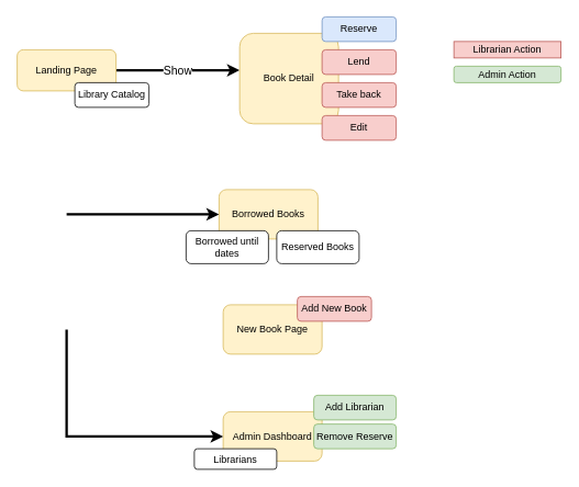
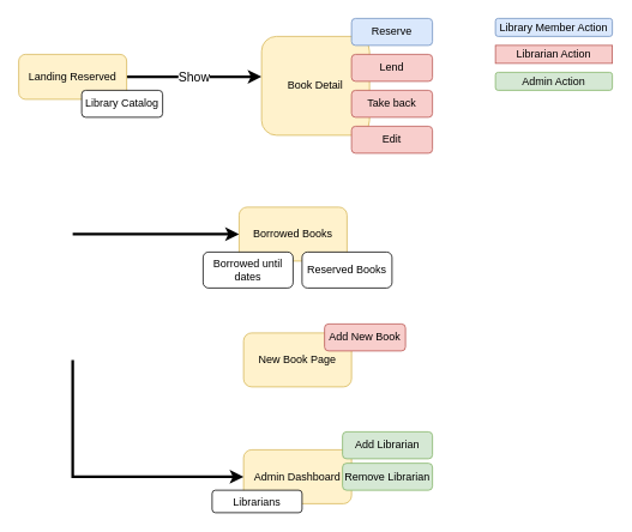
  <mxCell id="0" />
  <mxCell id="1" parent="0" />
  <mxCell id="2" value="&lt;font style=&quot;font-size: 14px;&quot;&gt;Show&lt;/font&gt;" style="edgeStyle=orthogonalEdgeStyle;rounded=0;orthogonalLoop=1;jettySize=auto;html=1;entryX=0;entryY=0.409;entryDx=0;entryDy=0;entryPerimeter=0;strokeWidth=3;" parent="1" source="3" target="5" edge="1"><mxGeometry relative="1" as="geometry"><Array as="points"><mxPoint x="230" y="85" /><mxPoint x="230" y="85" /></Array></mxGeometry></mxCell>
- <mxCell id="3" value="Landing Page" style="rounded=1;whiteSpace=wrap;html=1;fillColor=#fff2cc;strokeColor=#d6b656;" parent="1" vertex="1"><mxGeometry x="20" y="60" width="120" height="50" as="geometry" /></mxCell>
+ <mxCell id="3" value="Landing Reserved" style="rounded=1;whiteSpace=wrap;html=1;fillColor=#fff2cc;strokeColor=#d6b656;" parent="1" vertex="1"><mxGeometry x="20" y="60" width="120" height="50" as="geometry" /></mxCell>
  <mxCell id="4" value="Library Catalog" style="rounded=1;whiteSpace=wrap;html=1;" parent="1" vertex="1"><mxGeometry x="90" y="100" width="90" height="30" as="geometry" /></mxCell>
  <mxCell id="5" value="Book Detail" style="rounded=1;whiteSpace=wrap;html=1;fillColor=#fff2cc;strokeColor=#d6b656;" parent="1" vertex="1"><mxGeometry x="290" y="40" width="120" height="110" as="geometry" /></mxCell>
  <mxCell id="6" value="Reserve" style="rounded=1;whiteSpace=wrap;html=1;fillColor=#dae8fc;strokeColor=#6c8ebf;" parent="1" vertex="1"><mxGeometry x="390" y="20" width="90" height="30" as="geometry" /></mxCell>
  <mxCell id="7" value="Lend" style="rounded=1;whiteSpace=wrap;html=1;fillColor=#f8cecc;strokeColor=#b85450;" parent="1" vertex="1"><mxGeometry x="390" y="60" width="90" height="30" as="geometry" /></mxCell>
  <mxCell id="8" value="Take back" style="rounded=1;whiteSpace=wrap;html=1;fillColor=#f8cecc;strokeColor=#b85450;" parent="1" vertex="1"><mxGeometry x="390" y="100" width="90" height="30" as="geometry" /></mxCell>
  <mxCell id="9" value="Edit" style="rounded=1;whiteSpace=wrap;html=1;fillColor=#f8cecc;strokeColor=#b85450;" parent="1" vertex="1"><mxGeometry x="390" y="140" width="90" height="30" as="geometry" /></mxCell>
  <mxCell id="10" value="Borrowed Books" style="rounded=1;whiteSpace=wrap;html=1;fillColor=#fff2cc;strokeColor=#d6b656;" parent="1" vertex="1"><mxGeometry x="265" y="230" width="120" height="60" as="geometry" /></mxCell>
  <mxCell id="11" value="Borrowed until&lt;br&gt;dates" style="rounded=1;whiteSpace=wrap;html=1;" parent="1" vertex="1"><mxGeometry x="225" y="280" width="100" height="40" as="geometry" /></mxCell>
  <mxCell id="12" value="Reserved Books" style="rounded=1;whiteSpace=wrap;html=1;" parent="1" vertex="1"><mxGeometry x="335" y="280" width="100" height="40" as="geometry" /></mxCell>
  <mxCell id="13" value="New Book Page" style="rounded=1;whiteSpace=wrap;html=1;fillColor=#fff2cc;strokeColor=#d6b656;" parent="1" vertex="1"><mxGeometry x="270" y="370" width="120" height="60" as="geometry" /></mxCell>
+ <mxCell id="14" value="Library Member Action" style="rounded=1;whiteSpace=wrap;html=1;fillColor=#dae8fc;strokeColor=#6c8ebf;" parent="1" vertex="1"><mxGeometry x="550" y="20" width="130" height="20" as="geometry" /></mxCell>
  <mxCell id="15" value="Librarian Action" style="whiteSpace=wrap;html=1;fillColor=#f8cecc;strokeColor=#b85450;rounded=0;" parent="1" vertex="1"><mxGeometry x="550" y="50" width="130" height="20" as="geometry" /></mxCell>
  <mxCell id="16" value="Add New Book" style="rounded=1;whiteSpace=wrap;html=1;fillColor=#f8cecc;strokeColor=#b85450;" parent="1" vertex="1"><mxGeometry x="360" y="360" width="90" height="30" as="geometry" /></mxCell>
  <mxCell id="17" value="Admin Dashboard" style="rounded=1;whiteSpace=wrap;html=1;fillColor=#fff2cc;strokeColor=#d6b656;" parent="1" vertex="1"><mxGeometry x="270" y="500" width="120" height="60" as="geometry" /></mxCell>
  <mxCell id="18" value="Admin Action" style="rounded=1;whiteSpace=wrap;html=1;fillColor=#d5e8d4;strokeColor=#82b366;" parent="1" vertex="1"><mxGeometry x="550" y="80" width="130" height="20" as="geometry" /></mxCell>
  <mxCell id="19" value="Add Librarian" style="rounded=1;whiteSpace=wrap;html=1;fillColor=#d5e8d4;strokeColor=#82b366;" parent="1" vertex="1"><mxGeometry x="380" y="480" width="100" height="30" as="geometry" /></mxCell>
- <mxCell id="20" value="Remove Reserve" style="rounded=1;whiteSpace=wrap;html=1;fillColor=#d5e8d4;strokeColor=#82b366;" parent="1" vertex="1"><mxGeometry x="380" y="515" width="100" height="30" as="geometry" /></mxCell>
+ <mxCell id="20" value="Remove Librarian" style="rounded=1;whiteSpace=wrap;html=1;fillColor=#d5e8d4;strokeColor=#82b366;" parent="1" vertex="1"><mxGeometry x="380" y="515" width="100" height="30" as="geometry" /></mxCell>
  <mxCell id="21" value="" style="endArrow=classic;html=1;rounded=0;strokeWidth=3;entryX=0;entryY=0.5;entryDx=0;entryDy=0;" parent="1" target="17" edge="1"><mxGeometry width="50" height="50" relative="1" as="geometry"><mxPoint x="80" y="400" as="sourcePoint" /><mxPoint x="260" y="529.5" as="targetPoint" /><Array as="points"><mxPoint x="80" y="530" /></Array></mxGeometry></mxCell>
  <mxCell id="22" value="" style="endArrow=classic;html=1;rounded=0;entryX=0;entryY=0.5;entryDx=0;entryDy=0;strokeWidth=3;" edge="1" parent="1" target="10"><mxGeometry width="50" height="50" relative="1" as="geometry"><mxPoint x="80" y="260" as="sourcePoint" /><mxPoint x="330" y="320" as="targetPoint" /></mxGeometry></mxCell>
  <mxCell id="23" value="Librarians" style="rounded=1;whiteSpace=wrap;html=1;" vertex="1" parent="1"><mxGeometry x="235" y="545" width="100" height="25" as="geometry" /></mxCell>
